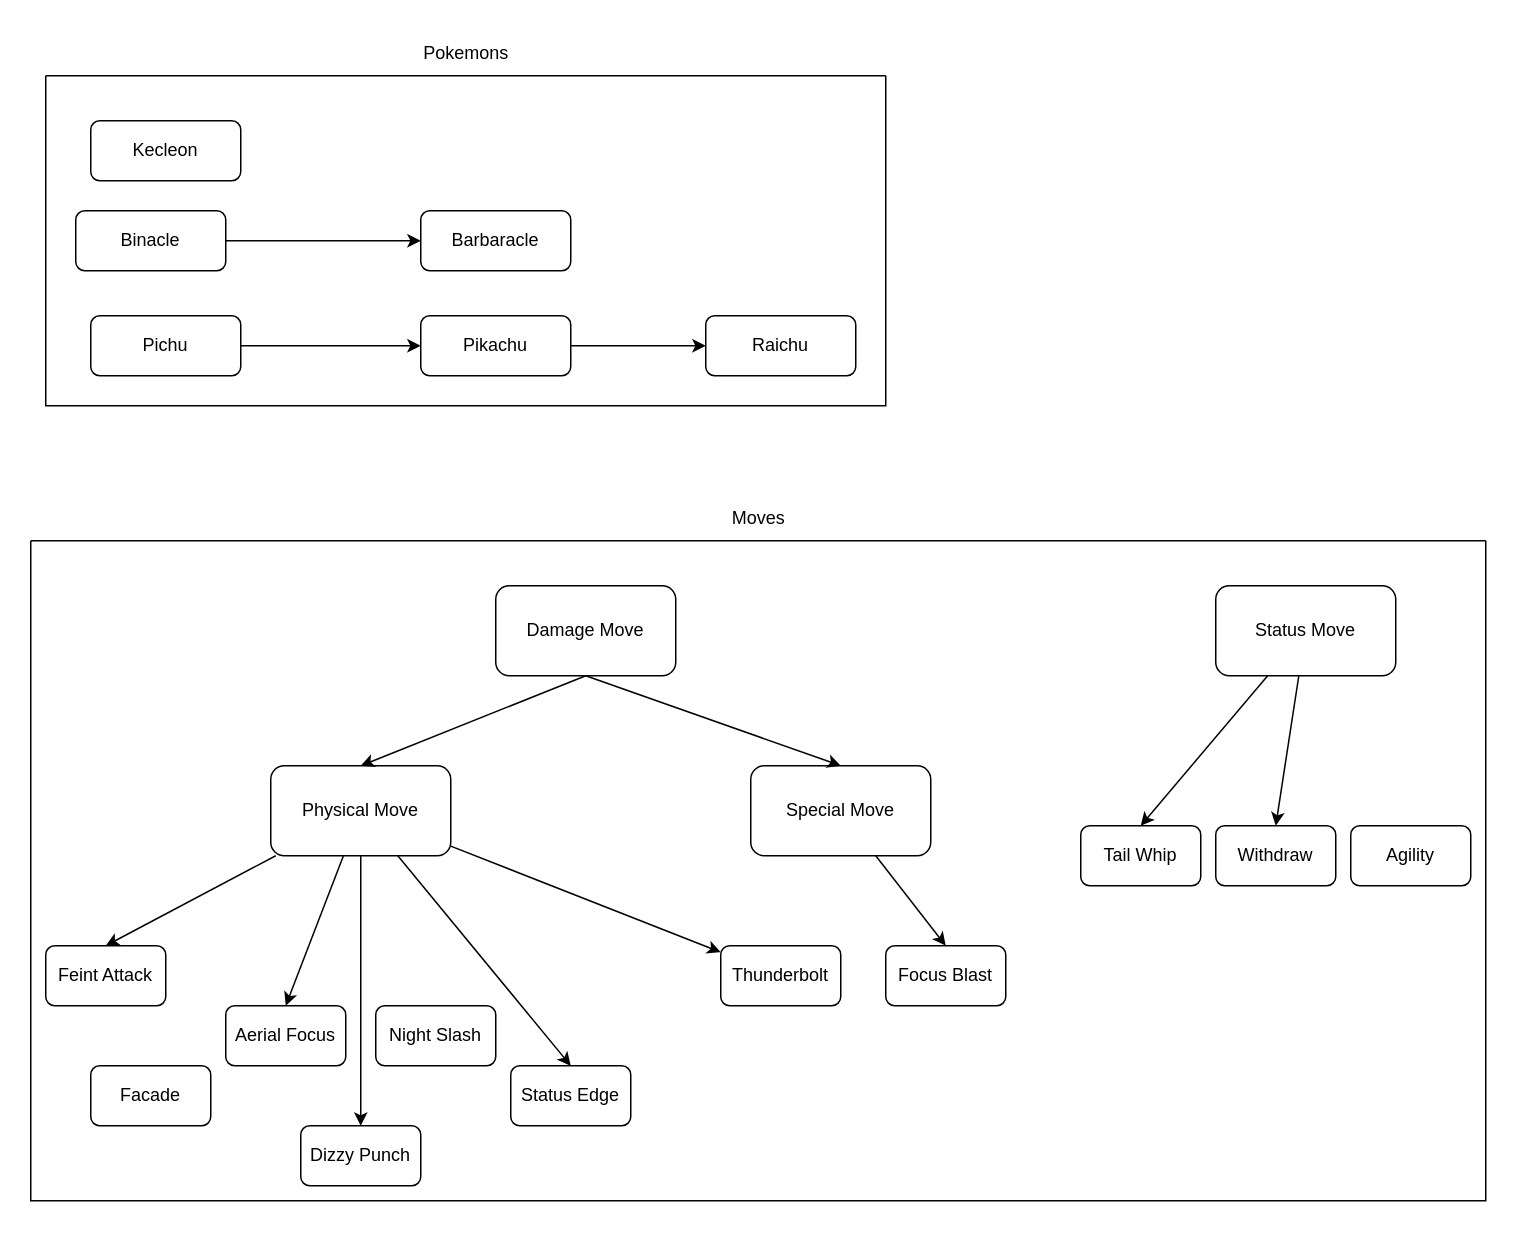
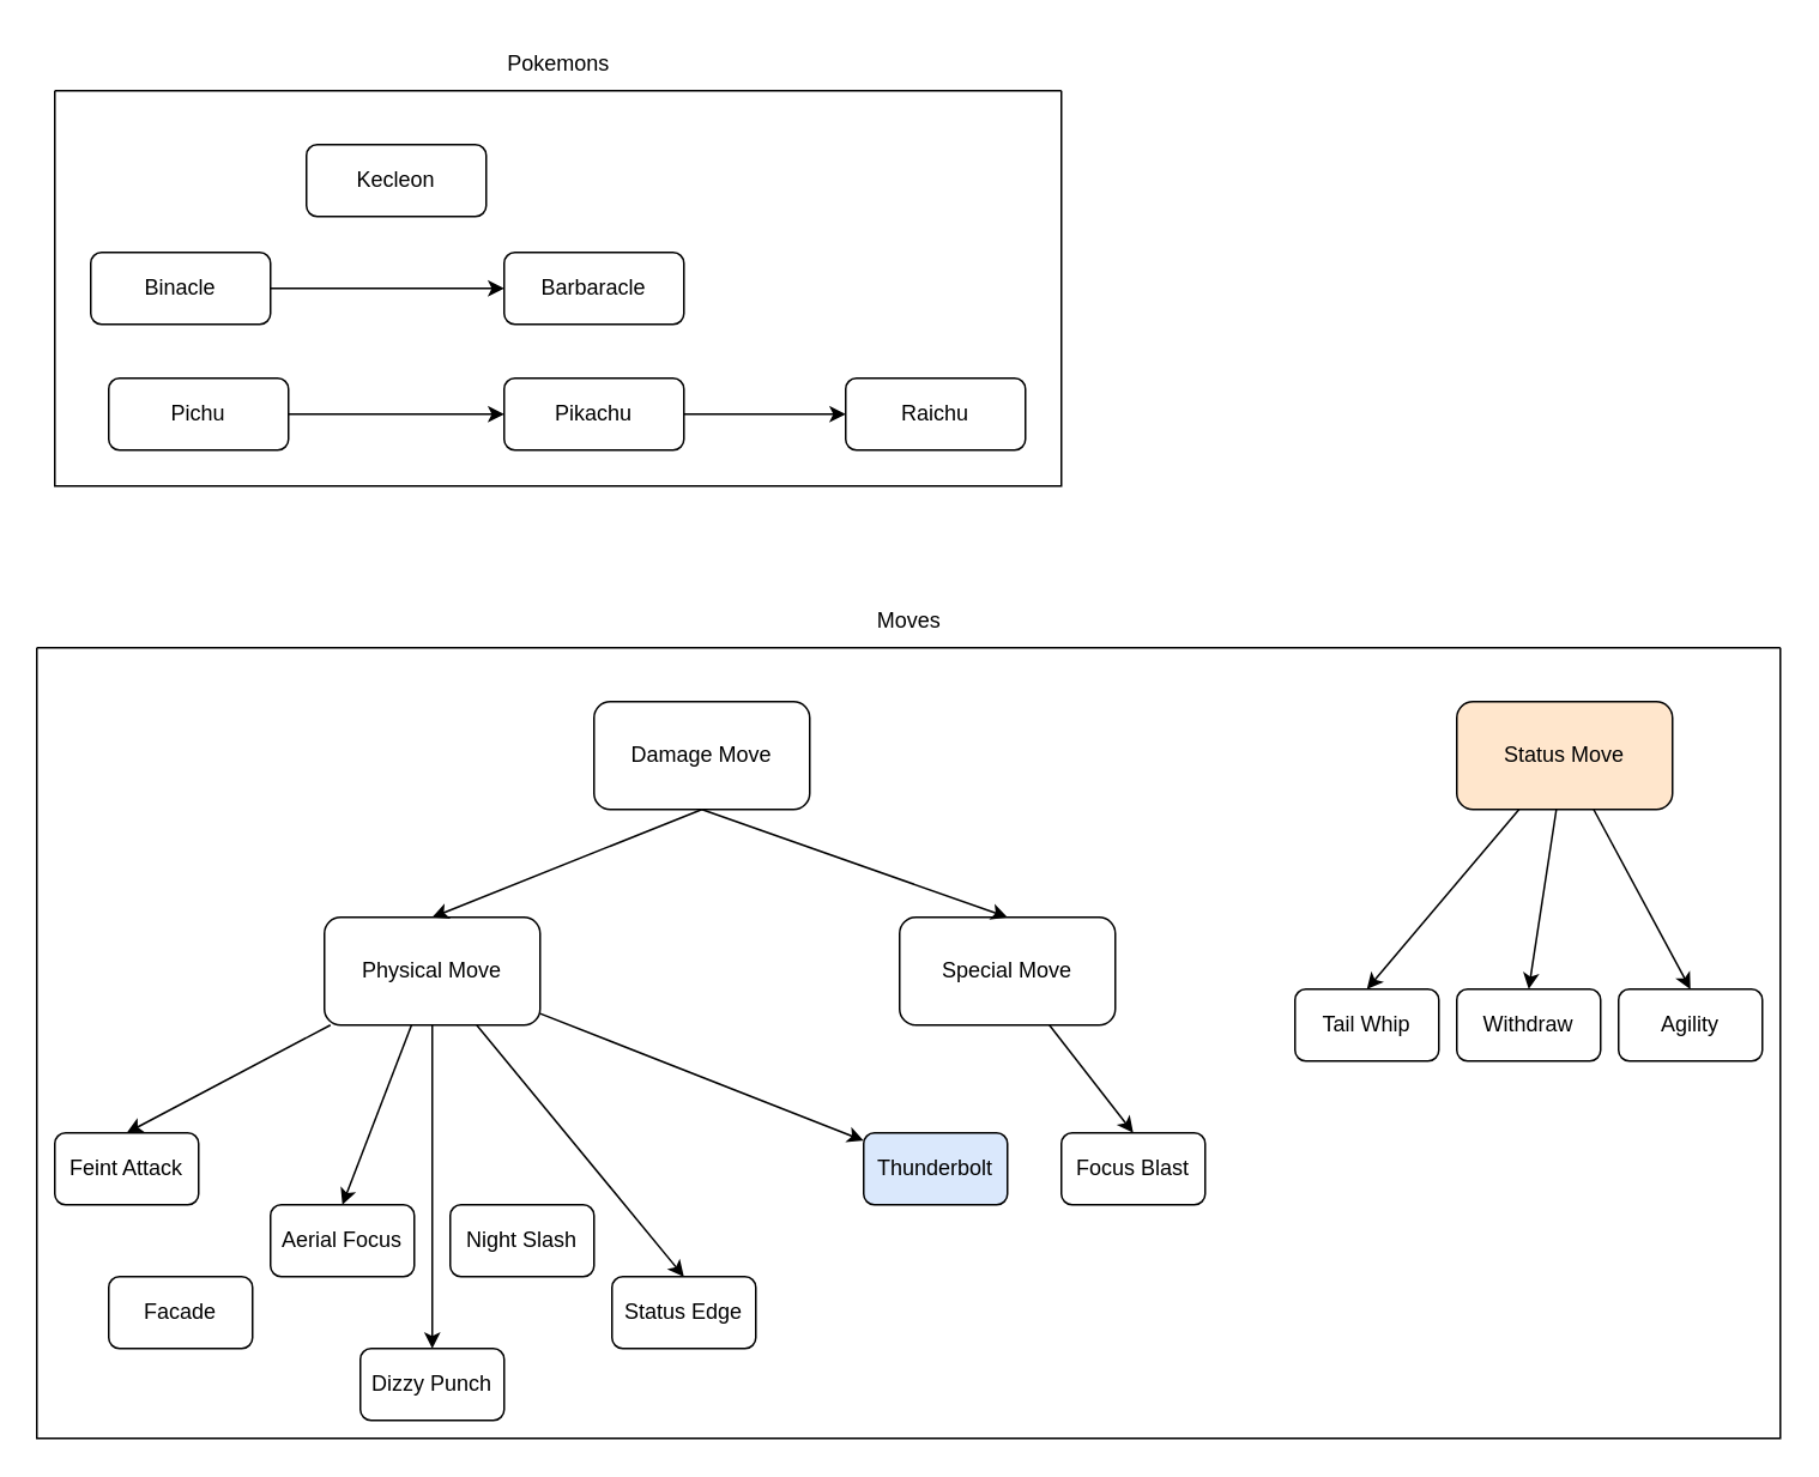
  <mxCell id="0" />
  <mxCell id="1" parent="0" />
  <mxCell id="2" value="Pokemons" style="text;html=1;align=center;verticalAlign=middle;resizable=0;points=[];autosize=1;strokeColor=none;fillColor=none;" parent="1" vertex="1"><mxGeometry x="270" y="20" width="80" height="30" as="geometry" /></mxCell>
- <mxCell id="3" value="Kecleon" style="rounded=1;whiteSpace=wrap;html=1;" parent="1" vertex="1"><mxGeometry x="60" y="80" width="100" height="40" as="geometry" /></mxCell>
+ <mxCell id="3" value="Kecleon" style="rounded=1;whiteSpace=wrap;html=1;" parent="1" vertex="1"><mxGeometry x="170" y="80" width="100" height="40" as="geometry" /></mxCell>
  <mxCell id="4" style="edgeStyle=none;html=1;" parent="1" source="5" edge="1"><mxGeometry relative="1" as="geometry"><mxPoint x="280" y="160" as="targetPoint" /></mxGeometry></mxCell>
  <mxCell id="5" value="Binacle" style="rounded=1;whiteSpace=wrap;html=1;" parent="1" vertex="1"><mxGeometry x="50" y="140" width="100" height="40" as="geometry" /></mxCell>
  <mxCell id="6" value="Barbaracle" style="rounded=1;whiteSpace=wrap;html=1;" parent="1" vertex="1"><mxGeometry x="280" y="140" width="100" height="40" as="geometry" /></mxCell>
  <mxCell id="7" style="edgeStyle=none;html=1;entryX=0;entryY=0.5;entryDx=0;entryDy=0;" parent="1" source="8" target="10" edge="1"><mxGeometry relative="1" as="geometry" /></mxCell>
  <mxCell id="8" value="Pichu" style="rounded=1;whiteSpace=wrap;html=1;" parent="1" vertex="1"><mxGeometry x="60" y="210" width="100" height="40" as="geometry" /></mxCell>
  <mxCell id="9" style="edgeStyle=none;html=1;entryX=0;entryY=0.5;entryDx=0;entryDy=0;" parent="1" source="10" target="11" edge="1"><mxGeometry relative="1" as="geometry" /></mxCell>
  <mxCell id="10" value="Pikachu" style="rounded=1;whiteSpace=wrap;html=1;" parent="1" vertex="1"><mxGeometry x="280" y="210" width="100" height="40" as="geometry" /></mxCell>
  <mxCell id="11" value="Raichu" style="rounded=1;whiteSpace=wrap;html=1;" parent="1" vertex="1"><mxGeometry x="470" y="210" width="100" height="40" as="geometry" /></mxCell>
  <mxCell id="12" value="" style="swimlane;startSize=0;" parent="1" vertex="1"><mxGeometry x="30" y="50" width="560" height="220" as="geometry" /></mxCell>
  <mxCell id="13" value="Moves" style="text;html=1;align=center;verticalAlign=middle;resizable=0;points=[];autosize=1;strokeColor=none;fillColor=none;" parent="1" vertex="1"><mxGeometry x="475" y="330" width="60" height="30" as="geometry" /></mxCell>
  <mxCell id="14" value="" style="swimlane;startSize=0;" parent="1" vertex="1"><mxGeometry x="20" y="360" width="970" height="440" as="geometry" /></mxCell>
  <mxCell id="15" style="edgeStyle=none;html=1;entryX=0.5;entryY=0;entryDx=0;entryDy=0;" edge="1" parent="14" source="20" target="32"><mxGeometry relative="1" as="geometry" /></mxCell>
  <mxCell id="16" style="edgeStyle=none;html=1;entryX=0.5;entryY=0;entryDx=0;entryDy=0;" edge="1" parent="14" source="20" target="33"><mxGeometry relative="1" as="geometry" /></mxCell>
  <mxCell id="17" style="edgeStyle=none;html=1;entryX=0.5;entryY=0;entryDx=0;entryDy=0;" edge="1" parent="14" source="20" target="35"><mxGeometry relative="1" as="geometry" /></mxCell>
  <mxCell id="18" value="" style="edgeStyle=none;html=1;" edge="1" parent="14" source="20" target="40"><mxGeometry relative="1" as="geometry" /></mxCell>
  <mxCell id="19" style="edgeStyle=none;html=1;entryX=0.5;entryY=0;entryDx=0;entryDy=0;" edge="1" parent="14" source="20" target="38"><mxGeometry relative="1" as="geometry" /></mxCell>
  <mxCell id="20" value="Physical Move" style="rounded=1;whiteSpace=wrap;html=1;" vertex="1" parent="14"><mxGeometry x="160" y="150" width="120" height="60" as="geometry" /></mxCell>
  <mxCell id="21" value="Damage Move" style="rounded=1;whiteSpace=wrap;html=1;" vertex="1" parent="14"><mxGeometry x="310" y="30" width="120" height="60" as="geometry" /></mxCell>
  <mxCell id="22" style="edgeStyle=none;html=1;entryX=0.5;entryY=0;entryDx=0;entryDy=0;" edge="1" parent="14" source="23" target="37"><mxGeometry relative="1" as="geometry" /></mxCell>
  <mxCell id="23" value="Special Move" style="rounded=1;whiteSpace=wrap;html=1;" vertex="1" parent="14"><mxGeometry x="480" y="150" width="120" height="60" as="geometry" /></mxCell>
  <mxCell id="24" value="" style="endArrow=classic;html=1;exitX=0.5;exitY=1;exitDx=0;exitDy=0;entryX=0.5;entryY=0;entryDx=0;entryDy=0;" edge="1" parent="14" source="21" target="20"><mxGeometry width="50" height="50" relative="1" as="geometry"><mxPoint x="360" y="270" as="sourcePoint" /><mxPoint x="410" y="220" as="targetPoint" /></mxGeometry></mxCell>
  <mxCell id="25" value="" style="endArrow=classic;html=1;exitX=0.5;exitY=1;exitDx=0;exitDy=0;entryX=0.5;entryY=0;entryDx=0;entryDy=0;" edge="1" parent="14" source="21" target="23"><mxGeometry width="50" height="50" relative="1" as="geometry"><mxPoint x="200" y="160" as="sourcePoint" /><mxPoint x="250" y="110" as="targetPoint" /></mxGeometry></mxCell>
  <mxCell id="26" style="edgeStyle=none;html=1;entryX=0.5;entryY=0;entryDx=0;entryDy=0;" edge="1" parent="14" source="29" target="30"><mxGeometry relative="1" as="geometry" /></mxCell>
+ <mxCell id="27" style="edgeStyle=none;html=1;entryX=0.5;entryY=0;entryDx=0;entryDy=0;" edge="1" parent="14" source="29" target="31"><mxGeometry relative="1" as="geometry" /></mxCell>
  <mxCell id="28" style="edgeStyle=none;html=1;entryX=0.5;entryY=0;entryDx=0;entryDy=0;" edge="1" parent="14" source="29" target="39"><mxGeometry relative="1" as="geometry" /></mxCell>
- <mxCell id="29" value="Status Move" style="rounded=1;whiteSpace=wrap;html=1;" vertex="1" parent="14"><mxGeometry x="790" y="30" width="120" height="60" as="geometry" /></mxCell>
+ <mxCell id="29" value="Status Move" style="rounded=1;whiteSpace=wrap;html=1;fillColor=#ffe6cc;" vertex="1" parent="14"><mxGeometry x="790" y="30" width="120" height="60" as="geometry" /></mxCell>
  <mxCell id="30" value="Withdraw" style="rounded=1;whiteSpace=wrap;html=1;" vertex="1" parent="14"><mxGeometry x="790" y="190" width="80" height="40" as="geometry" /></mxCell>
  <mxCell id="31" value="Agility" style="rounded=1;whiteSpace=wrap;html=1;" vertex="1" parent="14"><mxGeometry x="880" y="190" width="80" height="40" as="geometry" /></mxCell>
  <mxCell id="32" value="Aerial Focus" style="rounded=1;whiteSpace=wrap;html=1;" vertex="1" parent="14"><mxGeometry x="130" y="310" width="80" height="40" as="geometry" /></mxCell>
  <mxCell id="33" value="Dizzy Punch" style="rounded=1;whiteSpace=wrap;html=1;" vertex="1" parent="14"><mxGeometry x="180" y="390" width="80" height="40" as="geometry" /></mxCell>
  <mxCell id="34" value="Facade" style="rounded=1;whiteSpace=wrap;html=1;" vertex="1" parent="14"><mxGeometry x="40" y="350" width="80" height="40" as="geometry" /></mxCell>
  <mxCell id="35" value="Feint Attack" style="rounded=1;whiteSpace=wrap;html=1;" vertex="1" parent="14"><mxGeometry x="10" y="270" width="80" height="40" as="geometry" /></mxCell>
  <mxCell id="36" value="Night Slash" style="rounded=1;whiteSpace=wrap;html=1;" vertex="1" parent="14"><mxGeometry x="230" y="310" width="80" height="40" as="geometry" /></mxCell>
  <mxCell id="37" value="Focus Blast" style="rounded=1;whiteSpace=wrap;html=1;" vertex="1" parent="14"><mxGeometry x="570" y="270" width="80" height="40" as="geometry" /></mxCell>
  <mxCell id="38" value="Status Edge" style="rounded=1;whiteSpace=wrap;html=1;" vertex="1" parent="14"><mxGeometry x="320" y="350" width="80" height="40" as="geometry" /></mxCell>
  <mxCell id="39" value="Tail Whip" style="rounded=1;whiteSpace=wrap;html=1;" vertex="1" parent="14"><mxGeometry x="700" y="190" width="80" height="40" as="geometry" /></mxCell>
- <mxCell id="40" value="Thunderbolt" style="rounded=1;whiteSpace=wrap;html=1;" vertex="1" parent="14"><mxGeometry x="460" y="270" width="80" height="40" as="geometry" /></mxCell>
+ <mxCell id="40" value="Thunderbolt" style="rounded=1;whiteSpace=wrap;html=1;fillColor=#dae8fc;" vertex="1" parent="14"><mxGeometry x="460" y="270" width="80" height="40" as="geometry" /></mxCell>
